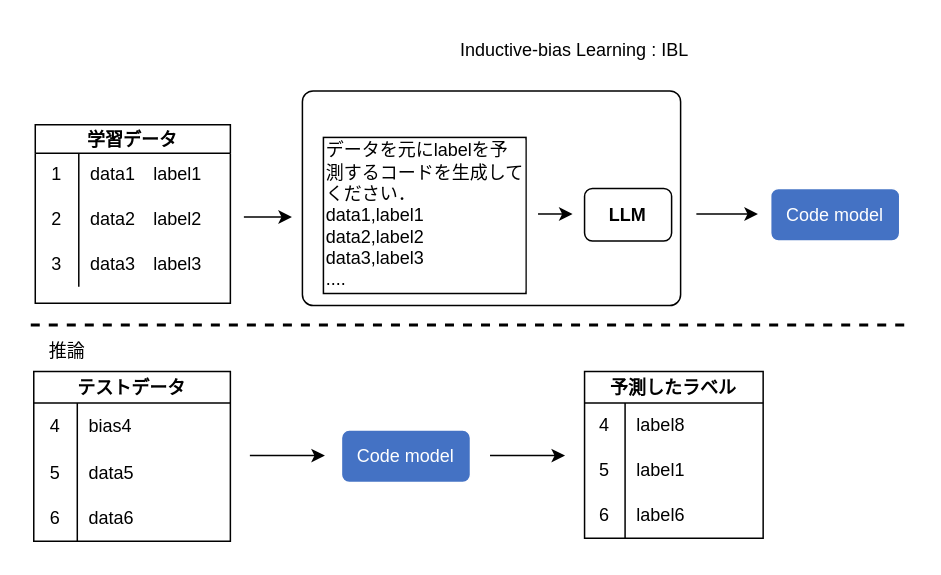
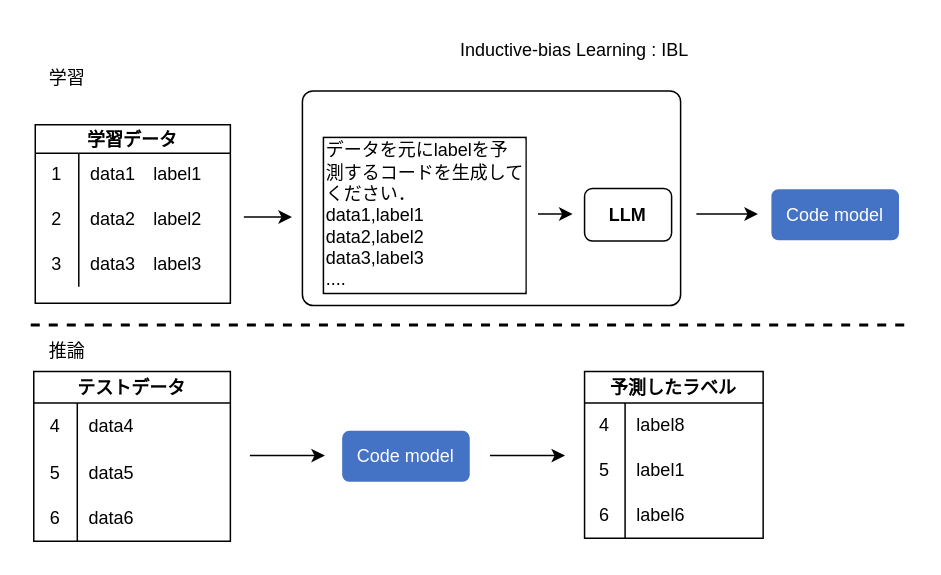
  <mxCell id="0" />
  <mxCell id="1" parent="0" />
  <mxCell id="2" value="" style="rounded=1;whiteSpace=wrap;html=1;fillColor=none;strokeColor=#000000;arcSize=5;fontColor=#FFFFFF;labelBorderColor=none;labelBackgroundColor=default;" parent="1" vertex="1"><mxGeometry x="201" y="60" width="252" height="143" as="geometry" /></mxCell>
  <mxCell id="3" value="学習データ" style="shape=table;startSize=19;container=1;collapsible=0;childLayout=tableLayout;fixedRows=1;rowLines=0;fontStyle=1;fontColor=#000000;strokeColor=#000000;labelBackgroundColor=none;" parent="1" vertex="1"><mxGeometry x="23" y="82.5" width="130" height="119.071" as="geometry" /></mxCell>
  <mxCell id="4" value="" style="shape=tableRow;horizontal=0;startSize=0;swimlaneHead=0;swimlaneBody=0;top=0;left=0;bottom=0;right=0;collapsible=0;dropTarget=0;fillColor=none;points=[[0,0.5],[1,0.5]];portConstraint=eastwest;strokeColor=#FFFFFF;fontColor=#FFFFFF;" parent="3" vertex="1"><mxGeometry y="19" width="130" height="29" as="geometry" /></mxCell>
  <mxCell id="5" value="&lt;font color=&quot;#000000&quot;&gt;1&lt;/font&gt;" style="shape=partialRectangle;html=1;whiteSpace=wrap;connectable=0;fillColor=none;top=0;left=0;bottom=0;right=0;overflow=hidden;pointerEvents=1;strokeColor=#FFFFFF;fontColor=#FFFFFF;" parent="4" vertex="1"><mxGeometry width="29" height="29" as="geometry"><mxRectangle width="29" height="29" as="alternateBounds" /></mxGeometry></mxCell>
  <mxCell id="6" value="&lt;font color=&quot;#000000&quot;&gt;data1　label1&lt;/font&gt;" style="shape=partialRectangle;html=1;whiteSpace=wrap;connectable=0;fillColor=none;top=0;left=0;bottom=0;right=0;align=left;spacingLeft=6;overflow=hidden;strokeColor=#FFFFFF;fontColor=#FFFFFF;" parent="4" vertex="1"><mxGeometry x="29" width="101" height="29" as="geometry"><mxRectangle width="101" height="29" as="alternateBounds" /></mxGeometry></mxCell>
  <mxCell id="7" value="" style="shape=tableRow;horizontal=0;startSize=0;swimlaneHead=0;swimlaneBody=0;top=0;left=0;bottom=0;right=0;collapsible=0;dropTarget=0;fillColor=none;points=[[0,0.5],[1,0.5]];portConstraint=eastwest;strokeColor=#FFFFFF;fontColor=#FFFFFF;" parent="3" vertex="1"><mxGeometry y="48" width="130" height="30" as="geometry" /></mxCell>
  <mxCell id="8" value="&lt;font color=&quot;#000000&quot;&gt;2&lt;/font&gt;" style="shape=partialRectangle;html=1;whiteSpace=wrap;connectable=0;fillColor=none;top=0;left=0;bottom=0;right=0;overflow=hidden;strokeColor=#000000;fontColor=#FFFFFF;" parent="7" vertex="1"><mxGeometry width="29" height="30" as="geometry"><mxRectangle width="29" height="30" as="alternateBounds" /></mxGeometry></mxCell>
  <mxCell id="9" value="&lt;font color=&quot;#000000&quot;&gt;data2　label2&lt;/font&gt;" style="shape=partialRectangle;html=1;whiteSpace=wrap;connectable=0;fillColor=none;top=0;left=0;bottom=0;right=0;align=left;spacingLeft=6;overflow=hidden;strokeColor=#FFFFFF;fontColor=#FFFFFF;" parent="7" vertex="1"><mxGeometry x="29" width="101" height="30" as="geometry"><mxRectangle width="101" height="30" as="alternateBounds" /></mxGeometry></mxCell>
  <mxCell id="10" value="" style="shape=tableRow;horizontal=0;startSize=0;swimlaneHead=0;swimlaneBody=0;top=0;left=0;bottom=0;right=0;collapsible=0;dropTarget=0;fillColor=none;points=[[0,0.5],[1,0.5]];portConstraint=eastwest;strokeColor=#FFFFFF;fontColor=#FFFFFF;" parent="3" vertex="1"><mxGeometry y="78" width="130" height="30" as="geometry" /></mxCell>
  <mxCell id="11" value="&lt;font color=&quot;#000000&quot;&gt;3&lt;/font&gt;" style="shape=partialRectangle;html=1;whiteSpace=wrap;connectable=0;fillColor=none;top=0;left=0;bottom=0;right=0;overflow=hidden;strokeColor=#FFFFFF;fontColor=#FFFFFF;" parent="10" vertex="1"><mxGeometry width="29" height="30" as="geometry"><mxRectangle width="29" height="30" as="alternateBounds" /></mxGeometry></mxCell>
  <mxCell id="12" value="&lt;font color=&quot;#000000&quot;&gt;data3　label3&lt;/font&gt;" style="shape=partialRectangle;html=1;whiteSpace=wrap;connectable=0;fillColor=none;top=0;left=0;bottom=0;right=0;align=left;spacingLeft=6;overflow=hidden;strokeColor=#FFFFFF;fontColor=#FFFFFF;" parent="10" vertex="1"><mxGeometry x="29" width="101" height="30" as="geometry"><mxRectangle width="101" height="30" as="alternateBounds" /></mxGeometry></mxCell>
  <mxCell id="13" value="" style="endArrow=classic;html=1;strokeColor=#000000;fontColor=#FFFFFF;labelBorderColor=none;labelBackgroundColor=default;" parent="1" edge="1"><mxGeometry width="50" height="50" relative="1" as="geometry"><mxPoint x="463.5" y="142.04" as="sourcePoint" /><mxPoint x="504.5" y="142.02" as="targetPoint" /></mxGeometry></mxCell>
  <mxCell id="14" value="" style="endArrow=classic;html=1;strokeColor=#000000;fontColor=#FFFFFF;labelBorderColor=default;labelBackgroundColor=default;" parent="1" edge="1"><mxGeometry width="50" height="50" relative="1" as="geometry"><mxPoint x="162" y="144" as="sourcePoint" /><mxPoint x="194" y="144" as="targetPoint" /></mxGeometry></mxCell>
  <mxCell id="15" value="&lt;font color=&quot;#000000&quot;&gt;&lt;b style=&quot;&quot;&gt;LLM&lt;/b&gt;&lt;/font&gt;" style="rounded=1;whiteSpace=wrap;html=1;fillColor=none;strokeColor=#000000;fontColor=#FFFFFF;labelBorderColor=none;labelBackgroundColor=default;" parent="1" vertex="1"><mxGeometry x="389" y="125" width="58" height="35" as="geometry" /></mxCell>
  <mxCell id="16" value="テストデータ" style="shape=table;startSize=21;container=1;collapsible=0;childLayout=tableLayout;fixedRows=1;rowLines=0;fontStyle=1;fontColor=#000000;strokeColor=#000000;labelBackgroundColor=none;" parent="1" vertex="1"><mxGeometry x="22" y="247" width="131" height="113.048" as="geometry" /></mxCell>
  <mxCell id="17" value="" style="shape=tableRow;horizontal=0;startSize=0;swimlaneHead=0;swimlaneBody=0;top=0;left=0;bottom=0;right=0;collapsible=0;dropTarget=0;fillColor=none;points=[[0,0.5],[1,0.5]];portConstraint=eastwest;strokeColor=#FFFFFF;fontColor=#FFFFFF;" parent="16" vertex="1"><mxGeometry y="21" width="131" height="32" as="geometry" /></mxCell>
  <mxCell id="18" value="&lt;font&gt;4&lt;/font&gt;" style="shape=partialRectangle;html=1;whiteSpace=wrap;connectable=0;fillColor=none;top=0;left=0;bottom=0;right=0;overflow=hidden;pointerEvents=1;strokeColor=#FFFFFF;fontColor=#000000;" parent="17" vertex="1"><mxGeometry width="29" height="32" as="geometry"><mxRectangle width="29" height="32" as="alternateBounds" /></mxGeometry></mxCell>
- <mxCell id="19" value="&lt;font&gt;bias4&lt;/font&gt;" style="shape=partialRectangle;html=1;whiteSpace=wrap;connectable=0;fillColor=none;top=0;left=0;bottom=0;right=0;align=left;spacingLeft=6;overflow=hidden;strokeColor=#FFFFFF;fontColor=#000000;" parent="17" vertex="1"><mxGeometry x="29" width="102" height="32" as="geometry"><mxRectangle width="102" height="32" as="alternateBounds" /></mxGeometry></mxCell>
+ <mxCell id="19" value="&lt;font&gt;data4&lt;/font&gt;" style="shape=partialRectangle;html=1;whiteSpace=wrap;connectable=0;fillColor=none;top=0;left=0;bottom=0;right=0;align=left;spacingLeft=6;overflow=hidden;strokeColor=#FFFFFF;fontColor=#000000;" parent="17" vertex="1"><mxGeometry x="29" width="102" height="32" as="geometry"><mxRectangle width="102" height="32" as="alternateBounds" /></mxGeometry></mxCell>
  <mxCell id="20" value="" style="shape=tableRow;horizontal=0;startSize=0;swimlaneHead=0;swimlaneBody=0;top=0;left=0;bottom=0;right=0;collapsible=0;dropTarget=0;fillColor=none;points=[[0,0.5],[1,0.5]];portConstraint=eastwest;strokeColor=#FFFFFF;fontColor=#FFFFFF;" parent="16" vertex="1"><mxGeometry y="53" width="131" height="30" as="geometry" /></mxCell>
  <mxCell id="21" value="&lt;font&gt;5&lt;/font&gt;" style="shape=partialRectangle;html=1;whiteSpace=wrap;connectable=0;fillColor=none;top=0;left=0;bottom=0;right=0;overflow=hidden;strokeColor=#FFFFFF;fontColor=#000000;" parent="20" vertex="1"><mxGeometry width="29" height="30" as="geometry"><mxRectangle width="29" height="30" as="alternateBounds" /></mxGeometry></mxCell>
  <mxCell id="22" value="&lt;font&gt;data5&lt;/font&gt;" style="shape=partialRectangle;html=1;whiteSpace=wrap;connectable=0;fillColor=none;top=0;left=0;bottom=0;right=0;align=left;spacingLeft=6;overflow=hidden;strokeColor=#FFFFFF;fontColor=#000000;" parent="20" vertex="1"><mxGeometry x="29" width="102" height="30" as="geometry"><mxRectangle width="102" height="30" as="alternateBounds" /></mxGeometry></mxCell>
  <mxCell id="23" value="" style="shape=tableRow;horizontal=0;startSize=0;swimlaneHead=0;swimlaneBody=0;top=0;left=0;bottom=0;right=0;collapsible=0;dropTarget=0;fillColor=none;points=[[0,0.5],[1,0.5]];portConstraint=eastwest;strokeColor=#FFFFFF;fontColor=#FFFFFF;" parent="16" vertex="1"><mxGeometry y="83" width="131" height="30" as="geometry" /></mxCell>
  <mxCell id="24" value="&lt;font&gt;6&lt;/font&gt;" style="shape=partialRectangle;html=1;whiteSpace=wrap;connectable=0;fillColor=none;top=0;left=0;bottom=0;right=0;overflow=hidden;strokeColor=#FFFFFF;fontColor=#000000;" parent="23" vertex="1"><mxGeometry width="29" height="30" as="geometry"><mxRectangle width="29" height="30" as="alternateBounds" /></mxGeometry></mxCell>
  <mxCell id="25" value="&lt;font&gt;data6&lt;/font&gt;" style="shape=partialRectangle;html=1;whiteSpace=wrap;connectable=0;fillColor=none;top=0;left=0;bottom=0;right=0;align=left;spacingLeft=6;overflow=hidden;strokeColor=#FFFFFF;fontColor=#000000;" parent="23" vertex="1"><mxGeometry x="29" width="102" height="30" as="geometry"><mxRectangle width="102" height="30" as="alternateBounds" /></mxGeometry></mxCell>
  <mxCell id="26" value="予測したラベル" style="shape=table;startSize=21;container=1;collapsible=0;childLayout=tableLayout;fixedRows=1;rowLines=0;fontStyle=1;fontColor=#000000;labelBorderColor=none;labelBackgroundColor=none;strokeColor=#000000;" parent="1" vertex="1"><mxGeometry x="389" y="247" width="119" height="111" as="geometry" /></mxCell>
  <mxCell id="27" value="" style="shape=tableRow;horizontal=0;startSize=0;swimlaneHead=0;swimlaneBody=0;top=0;left=0;bottom=0;right=0;collapsible=0;dropTarget=0;fillColor=none;points=[[0,0.5],[1,0.5]];portConstraint=eastwest;strokeColor=#FFFFFF;fontColor=#FFFFFF;labelBorderColor=none;labelBackgroundColor=none;" parent="26" vertex="1"><mxGeometry y="21" width="119" height="30" as="geometry" /></mxCell>
  <mxCell id="28" value="&lt;font color=&quot;#000000&quot; style=&quot;&quot;&gt;4&lt;/font&gt;" style="shape=partialRectangle;html=1;whiteSpace=wrap;connectable=0;fillColor=none;top=0;left=0;bottom=0;right=0;overflow=hidden;pointerEvents=1;strokeColor=#000000;fontColor=#FFFFFF;labelBorderColor=none;labelBackgroundColor=none;" parent="27" vertex="1"><mxGeometry width="27" height="30" as="geometry"><mxRectangle width="27" height="30" as="alternateBounds" /></mxGeometry></mxCell>
  <mxCell id="29" value="&lt;font color=&quot;#000000&quot; style=&quot;&quot;&gt;label8&lt;/font&gt;" style="shape=partialRectangle;html=1;whiteSpace=wrap;connectable=0;fillColor=none;top=0;left=0;bottom=0;right=0;align=left;spacingLeft=6;overflow=hidden;strokeColor=#000000;fontColor=#FFFFFF;labelBorderColor=none;labelBackgroundColor=none;" parent="27" vertex="1"><mxGeometry x="27" width="92" height="30" as="geometry"><mxRectangle width="92" height="30" as="alternateBounds" /></mxGeometry></mxCell>
  <mxCell id="30" value="" style="shape=tableRow;horizontal=0;startSize=0;swimlaneHead=0;swimlaneBody=0;top=0;left=0;bottom=0;right=0;collapsible=0;dropTarget=0;fillColor=none;points=[[0,0.5],[1,0.5]];portConstraint=eastwest;strokeColor=#FFFFFF;fontColor=#FFFFFF;labelBorderColor=none;labelBackgroundColor=none;" parent="26" vertex="1"><mxGeometry y="51" width="119" height="30" as="geometry" /></mxCell>
  <mxCell id="31" value="&lt;font color=&quot;#000000&quot;&gt;5&lt;/font&gt;" style="shape=partialRectangle;html=1;whiteSpace=wrap;connectable=0;fillColor=none;top=0;left=0;bottom=0;right=0;overflow=hidden;strokeColor=#FFFFFF;fontColor=#FFFFFF;labelBorderColor=none;labelBackgroundColor=none;" parent="30" vertex="1"><mxGeometry width="27" height="30" as="geometry"><mxRectangle width="27" height="30" as="alternateBounds" /></mxGeometry></mxCell>
  <mxCell id="32" value="&lt;font color=&quot;#000000&quot; style=&quot;&quot;&gt;label1&lt;/font&gt;" style="shape=partialRectangle;html=1;whiteSpace=wrap;connectable=0;fillColor=none;top=0;left=0;bottom=0;right=0;align=left;spacingLeft=6;overflow=hidden;strokeColor=#FFFFFF;fontColor=#FFFFFF;labelBorderColor=none;labelBackgroundColor=none;" parent="30" vertex="1"><mxGeometry x="27" width="92" height="30" as="geometry"><mxRectangle width="92" height="30" as="alternateBounds" /></mxGeometry></mxCell>
  <mxCell id="33" value="" style="shape=tableRow;horizontal=0;startSize=0;swimlaneHead=0;swimlaneBody=0;top=0;left=0;bottom=0;right=0;collapsible=0;dropTarget=0;fillColor=none;points=[[0,0.5],[1,0.5]];portConstraint=eastwest;strokeColor=#FFFFFF;fontColor=#FFFFFF;labelBorderColor=none;labelBackgroundColor=none;" parent="26" vertex="1"><mxGeometry y="81" width="119" height="30" as="geometry" /></mxCell>
  <mxCell id="34" value="&lt;font color=&quot;#000000&quot;&gt;6&lt;/font&gt;" style="shape=partialRectangle;html=1;whiteSpace=wrap;connectable=0;fillColor=none;top=0;left=0;bottom=0;right=0;overflow=hidden;strokeColor=#FFFFFF;fontColor=#FFFFFF;labelBorderColor=none;labelBackgroundColor=none;" parent="33" vertex="1"><mxGeometry width="27" height="30" as="geometry"><mxRectangle width="27" height="30" as="alternateBounds" /></mxGeometry></mxCell>
  <mxCell id="35" value="&lt;font color=&quot;#000000&quot; style=&quot;&quot;&gt;label6&lt;/font&gt;" style="shape=partialRectangle;html=1;whiteSpace=wrap;connectable=0;fillColor=none;top=0;left=0;bottom=0;right=0;align=left;spacingLeft=6;overflow=hidden;strokeColor=#FFFFFF;fontColor=#FFFFFF;labelBorderColor=none;labelBackgroundColor=none;" parent="33" vertex="1"><mxGeometry x="27" width="92" height="30" as="geometry"><mxRectangle width="92" height="30" as="alternateBounds" /></mxGeometry></mxCell>
  <mxCell id="36" value="" style="endArrow=classic;html=1;strokeColor=#000000;fontColor=#FFFFFF;labelBorderColor=none;labelBackgroundColor=default;" parent="1" edge="1"><mxGeometry width="50" height="50" relative="1" as="geometry"><mxPoint x="358" y="142.02" as="sourcePoint" /><mxPoint x="381" y="142.02" as="targetPoint" /></mxGeometry></mxCell>
  <mxCell id="37" value="" style="endArrow=classic;html=1;strokeColor=#000000;fontColor=#FFFFFF;labelBorderColor=default;labelBackgroundColor=default;" parent="1" edge="1"><mxGeometry width="50" height="50" relative="1" as="geometry"><mxPoint x="166" y="303.02" as="sourcePoint" /><mxPoint x="216" y="303.02" as="targetPoint" /></mxGeometry></mxCell>
  <mxCell id="38" value="" style="endArrow=classic;html=1;strokeColor=#000000;fontColor=#FFFFFF;labelBorderColor=none;labelBackgroundColor=default;" parent="1" edge="1"><mxGeometry width="50" height="50" relative="1" as="geometry"><mxPoint x="326" y="303.02" as="sourcePoint" /><mxPoint x="376" y="303.02" as="targetPoint" /></mxGeometry></mxCell>
  <mxCell id="39" value="&lt;blockquote style=&quot;margin: 0 0 0 40px; border: none; padding: 0px;&quot;&gt;&lt;/blockquote&gt;&lt;font color=&quot;#000000&quot;&gt;データを元にlabelを予測するコードを生成してください．&lt;br&gt;&lt;/font&gt;&lt;blockquote style=&quot;margin: 0 0 0 40px; border: none; padding: 0px;&quot;&gt;&lt;/blockquote&gt;&lt;font color=&quot;#000000&quot;&gt;data1,label1&lt;br&gt;&lt;/font&gt;&lt;blockquote style=&quot;margin: 0 0 0 40px; border: none; padding: 0px;&quot;&gt;&lt;/blockquote&gt;&lt;font color=&quot;#000000&quot;&gt;data2,label2&lt;br&gt;&lt;/font&gt;&lt;blockquote style=&quot;margin: 0 0 0 40px; border: none; padding: 0px;&quot;&gt;&lt;/blockquote&gt;&lt;font color=&quot;#000000&quot;&gt;data3,label3&lt;br&gt;....&lt;/font&gt;" style="whiteSpace=wrap;html=1;strokeColor=#000000;fontColor=#FFFFFF;fillColor=none;align=left;labelBorderColor=none;labelBackgroundColor=default;" parent="1" vertex="1"><mxGeometry x="215" y="91" width="135" height="104" as="geometry" /></mxCell>
  <mxCell id="40" value="" style="endArrow=none;dashed=1;html=1;strokeColor=#000000;fontColor=#FFFFFF;strokeWidth=2;labelBackgroundColor=none;labelBorderColor=default;spacing=10;" parent="1" edge="1"><mxGeometry width="50" height="50" relative="1" as="geometry"><mxPoint x="20" y="216" as="sourcePoint" /><mxPoint x="605" y="216" as="targetPoint" /></mxGeometry></mxCell>
  <mxCell id="41" value="Code model" style="rounded=1;whiteSpace=wrap;html=1;fillColor=#4472c4;strokeColor=#FFFFFF;fontColor=#FFFFFF;labelBorderColor=none;labelBackgroundColor=none;" parent="1" vertex="1"><mxGeometry x="513" y="125" width="86" height="35" as="geometry" /></mxCell>
  <mxCell id="42" value="Code model" style="rounded=1;whiteSpace=wrap;html=1;fillColor=#4472c4;strokeColor=#FFFFFF;fontColor=#FFFFFF;labelBorderColor=none;labelBackgroundColor=none;" parent="1" vertex="1"><mxGeometry x="227" y="286" width="86" height="35" as="geometry" /></mxCell>
  <mxCell id="43" value="&lt;font color=&quot;#000000&quot;&gt;Inductive-bias Learning : IBL&lt;/font&gt;" style="text;html=1;align=center;verticalAlign=middle;resizable=0;points=[];autosize=1;strokeColor=none;fillColor=none;fontColor=#FFFFFF;" parent="1" vertex="1"><mxGeometry x="297" y="20" width="170" height="26" as="geometry" /></mxCell>
+ <mxCell id="44" value="&lt;font color=&quot;#000000&quot;&gt;学習&lt;/font&gt;" style="text;html=1;align=center;verticalAlign=middle;resizable=0;points=[];autosize=1;strokeColor=none;fillColor=none;fontColor=#FFFFFF;" parent="1" vertex="1"><mxGeometry x="23" y="39" width="42" height="26" as="geometry" /></mxCell>
  <mxCell id="45" value="&lt;font color=&quot;#000000&quot;&gt;推論&lt;/font&gt;" style="text;html=1;align=center;verticalAlign=middle;resizable=0;points=[];autosize=1;strokeColor=none;fillColor=none;fontColor=#FFFFFF;" parent="1" vertex="1"><mxGeometry x="23" y="221" width="42" height="26" as="geometry" /></mxCell>
